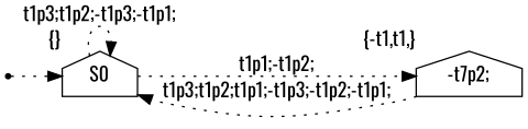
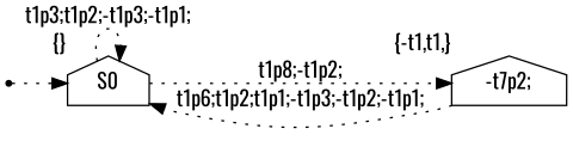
  digraph {
    fontname=Oswald
    rankdir=LR
    node [fontname=Oswald shape=house]
    edge [fontname=Oswald style=dotted]
    Initial [shape=point]
    S0 [xlabel="{}"]
    n3 [label="-t7p2;" xlabel="{-t1,t1,}"]
    Initial -> S0
    S0 -> S0 [label="t1p3;t1p2;-t1p3;-t1p1;"]
-   S0 -> n3 [label="t1p1;-t1p2;"]
-   n3 -> S0 [label="t1p3;t1p2;t1p1;-t1p3;-t1p2;-t1p1;"]
+   S0 -> n3 [label="t1p8;-t1p2;"]
+   n3 -> S0 [label="t1p6;t1p2;t1p1;-t1p3;-t1p2;-t1p1;"]
  }
